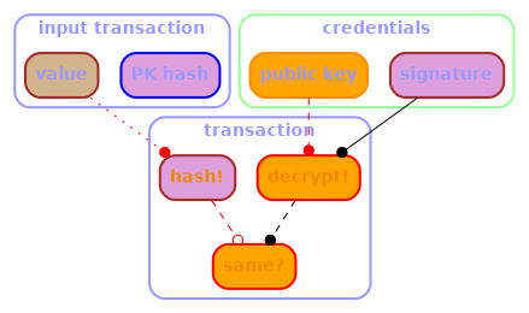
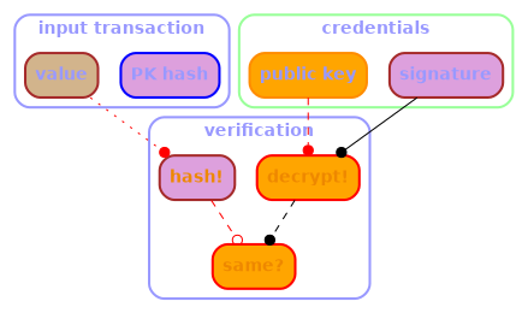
  digraph {
    color="#9999ff"
    compound=true
    fontcolor="#9999ff"
    fontname="Helvetica-bold"
    rankdir=TB
    splines=spline
    style="rounded,bold"
    node [color=brown fontcolor="#9999ff" fontname="Helvetica-bold" shape=box style="rounded,bold,filled" fillcolor=plum]
    edge [color=red style=dashed arrowhead=dot]
    "PK hash" [color=blue]
    value [fillcolor=tan]
    signature
    "public key" [color=darkorange fillcolor=orange]
    "hash!" [fontcolor="#ee8800"]
    "decrypt!" [color=red fontcolor="#ee8800" fillcolor=orange]
    "same?" [color=red fontcolor="#ee8800" fillcolor=orange]
    subgraph cluster_1 {
      label="input transaction"
      "PK hash"
      value
    }
    subgraph cluster_2 {
      color="#99ff99"
      label=credentials
      signature
      "public key"
    }
    subgraph cluster_3 {
-     label=transaction
+     label=verification
      "hash!"
      "decrypt!"
      "same?"
    }
    value -> "hash!" [style=dotted]
    signature -> "decrypt!" [color=black style=solid]
    "public key" -> "decrypt!"
    "hash!" -> "same?" [arrowhead=odot]
    "decrypt!" -> "same?" [color=black]
  }
